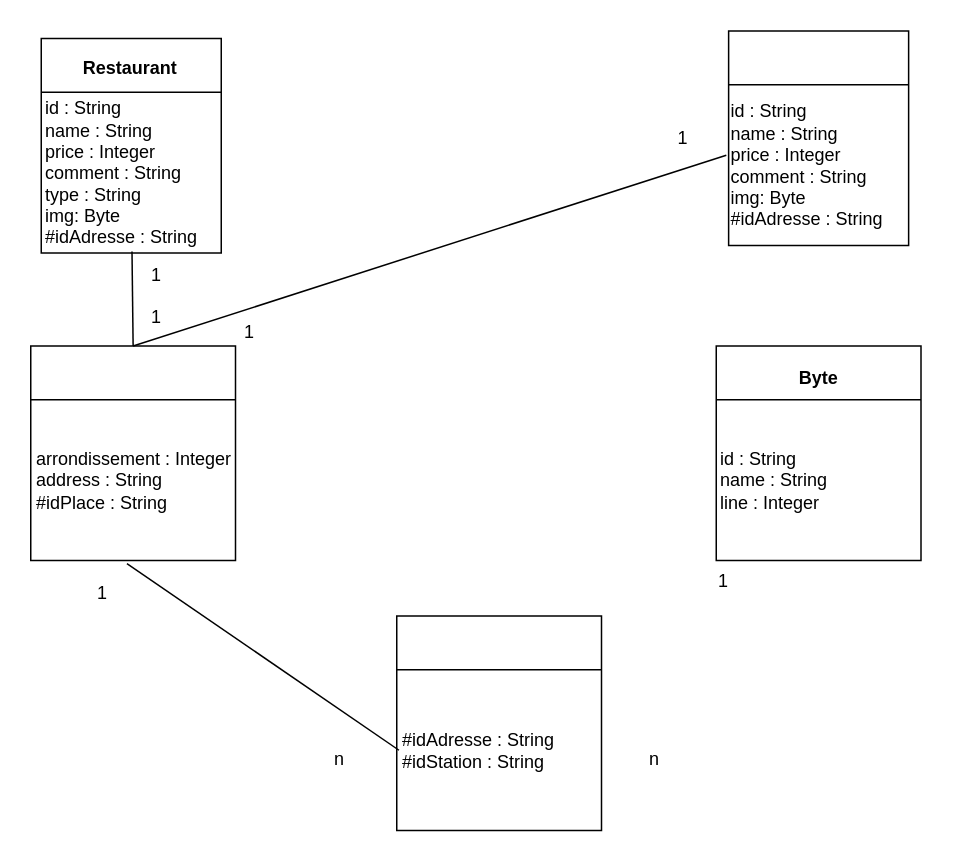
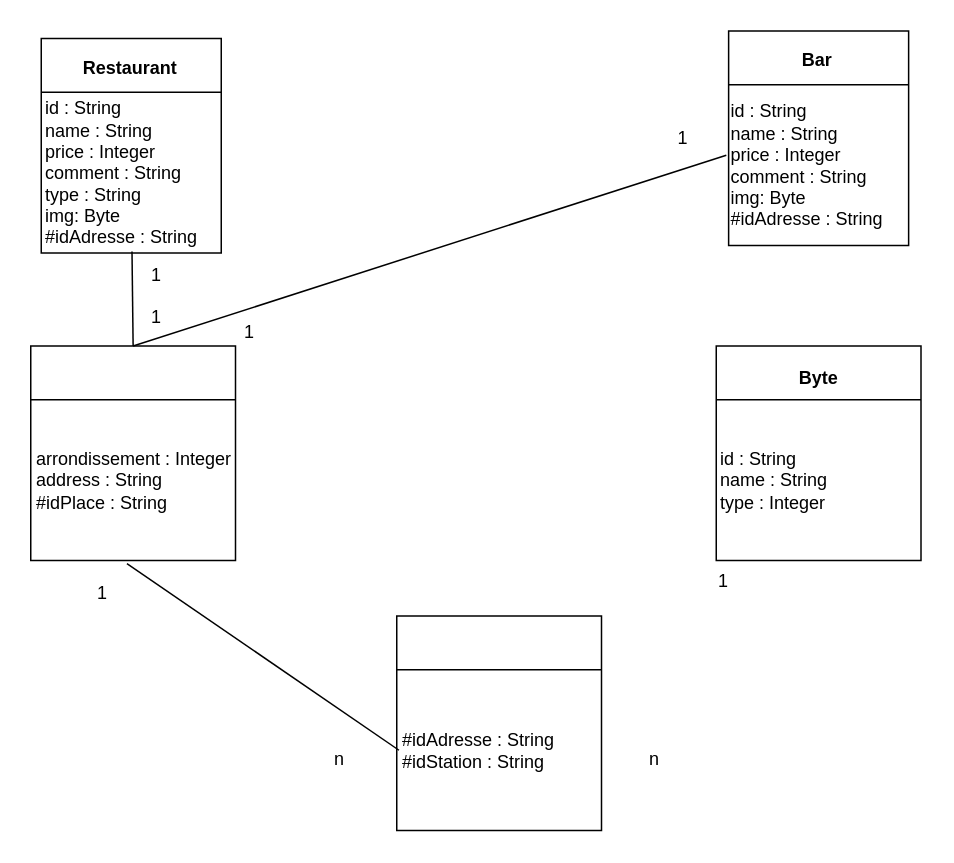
  <mxCell id="0" />
  <mxCell id="1" parent="0" />
  <mxCell id="2" value="" style="rounded=0;whiteSpace=wrap;html=1;" parent="1" vertex="1"><mxGeometry x="27" y="25" width="120" height="143" as="geometry" /></mxCell>
  <mxCell id="3" value="&lt;b&gt;Restaurant&lt;/b&gt;" style="text;html=1;strokeColor=none;fillColor=none;align=center;verticalAlign=middle;whiteSpace=wrap;rounded=0;" parent="1" vertex="1"><mxGeometry x="53" y="29" width="67" height="31" as="geometry" /></mxCell>
  <mxCell id="4" value="" style="endArrow=none;html=1;rounded=0;exitX=0;exitY=0.25;exitDx=0;exitDy=0;entryX=1;entryY=0.25;entryDx=0;entryDy=0;" parent="1" source="2" target="2" edge="1"><mxGeometry width="50" height="50" relative="1" as="geometry"><mxPoint x="60" y="289" as="sourcePoint" /><mxPoint x="110" y="239" as="targetPoint" /></mxGeometry></mxCell>
  <mxCell id="5" value="" style="rounded=0;whiteSpace=wrap;html=1;" parent="1" vertex="1"><mxGeometry x="485.25" y="20" width="120" height="143" as="geometry" /></mxCell>
+ <mxCell id="6" value="&lt;b&gt;Bar&lt;/b&gt;" style="text;html=1;strokeColor=none;fillColor=none;align=center;verticalAlign=middle;whiteSpace=wrap;rounded=0;" parent="1" vertex="1"><mxGeometry x="511.25" y="24" width="67" height="31" as="geometry" /></mxCell>
  <mxCell id="7" value="" style="endArrow=none;html=1;rounded=0;exitX=0;exitY=0.25;exitDx=0;exitDy=0;entryX=1;entryY=0.25;entryDx=0;entryDy=0;" parent="1" source="5" target="5" edge="1"><mxGeometry width="50" height="50" relative="1" as="geometry"><mxPoint x="518.25" y="284" as="sourcePoint" /><mxPoint x="568.25" y="234" as="targetPoint" /></mxGeometry></mxCell>
  <mxCell id="8" value="id : String&lt;br&gt;name : String&lt;br&gt;price : Integer&lt;br&gt;comment : String&lt;br&gt;type : String&lt;br&gt;img: Byte&lt;br&gt;#idAdresse : String" style="text;html=1;strokeColor=none;fillColor=none;align=left;verticalAlign=middle;whiteSpace=wrap;rounded=0;" parent="1" vertex="1"><mxGeometry x="28" y="62" width="119" height="105" as="geometry" /></mxCell>
  <mxCell id="9" value="id : String&lt;br&gt;name : String&lt;br&gt;price : Integer&lt;br&gt;comment : String&lt;br&gt;img: Byte&lt;br&gt;#idAdresse : String" style="text;html=1;strokeColor=none;fillColor=none;align=left;verticalAlign=middle;whiteSpace=wrap;rounded=0;" parent="1" vertex="1"><mxGeometry x="485.25" y="57" width="119" height="105" as="geometry" /></mxCell>
  <mxCell id="10" value="" style="rounded=0;whiteSpace=wrap;html=1;" parent="1" vertex="1"><mxGeometry x="20" y="230" width="136.5" height="143" as="geometry" /></mxCell>
  <mxCell id="11" value="" style="endArrow=none;html=1;rounded=0;exitX=0;exitY=0.25;exitDx=0;exitDy=0;entryX=1;entryY=0.25;entryDx=0;entryDy=0;" parent="1" source="10" target="10" edge="1"><mxGeometry width="50" height="50" relative="1" as="geometry"><mxPoint x="53" y="494" as="sourcePoint" /><mxPoint x="103" y="444" as="targetPoint" /></mxGeometry></mxCell>
  <mxCell id="12" value="arrondissement : Integer&lt;br&gt;address : String&lt;br&gt;#idPlace : String" style="text;html=1;strokeColor=none;fillColor=none;align=left;verticalAlign=middle;whiteSpace=wrap;rounded=0;" parent="1" vertex="1"><mxGeometry x="21.5" y="267" width="143" height="105" as="geometry" /></mxCell>
  <mxCell id="13" value="" style="rounded=0;whiteSpace=wrap;html=1;" parent="1" vertex="1"><mxGeometry x="477" y="230" width="136.5" height="143" as="geometry" /></mxCell>
  <mxCell id="14" value="&lt;b&gt;Byte&lt;/b&gt;" style="text;html=1;strokeColor=none;fillColor=none;align=center;verticalAlign=middle;whiteSpace=wrap;rounded=0;" parent="1" vertex="1"><mxGeometry x="511.75" y="236" width="67" height="31" as="geometry" /></mxCell>
  <mxCell id="15" value="" style="endArrow=none;html=1;rounded=0;exitX=0;exitY=0.25;exitDx=0;exitDy=0;entryX=1;entryY=0.25;entryDx=0;entryDy=0;" parent="1" source="13" target="13" edge="1"><mxGeometry width="50" height="50" relative="1" as="geometry"><mxPoint x="510" y="494" as="sourcePoint" /><mxPoint x="560" y="444" as="targetPoint" /></mxGeometry></mxCell>
- <mxCell id="16" value="id : String&lt;br&gt;name : String&lt;br&gt;line : Integer" style="text;html=1;strokeColor=none;fillColor=none;align=left;verticalAlign=middle;whiteSpace=wrap;rounded=0;" parent="1" vertex="1"><mxGeometry x="478" y="267" width="136" height="105" as="geometry" /></mxCell>
+ <mxCell id="16" value="id : String&lt;br&gt;name : String&lt;br&gt;type : Integer" style="text;html=1;strokeColor=none;fillColor=none;align=left;verticalAlign=middle;whiteSpace=wrap;rounded=0;" parent="1" vertex="1"><mxGeometry x="478" y="267" width="136" height="105" as="geometry" /></mxCell>
  <mxCell id="17" value="" style="rounded=0;whiteSpace=wrap;html=1;" parent="1" vertex="1"><mxGeometry x="264" y="410" width="136.5" height="143" as="geometry" /></mxCell>
  <mxCell id="18" value="" style="endArrow=none;html=1;rounded=0;exitX=0;exitY=0.25;exitDx=0;exitDy=0;entryX=1;entryY=0.25;entryDx=0;entryDy=0;" parent="1" source="17" target="17" edge="1"><mxGeometry width="50" height="50" relative="1" as="geometry"><mxPoint x="297" y="674" as="sourcePoint" /><mxPoint x="347" y="624" as="targetPoint" /></mxGeometry></mxCell>
  <mxCell id="19" value="#idAdresse : String&lt;br&gt;#idStation : String" style="text;html=1;strokeColor=none;fillColor=none;align=left;verticalAlign=middle;whiteSpace=wrap;rounded=0;" parent="1" vertex="1"><mxGeometry x="265.5" y="447" width="135" height="105" as="geometry" /></mxCell>
  <mxCell id="20" value="" style="endArrow=none;html=1;rounded=0;exitX=0.5;exitY=1;exitDx=0;exitDy=0;entryX=0.5;entryY=0;entryDx=0;entryDy=0;" parent="1" source="8" target="10" edge="1"><mxGeometry width="50" height="50" relative="1" as="geometry"><mxPoint x="306" y="290" as="sourcePoint" /><mxPoint x="356" y="240" as="targetPoint" /></mxGeometry></mxCell>
  <mxCell id="21" value="" style="endArrow=none;html=1;rounded=0;exitX=0.5;exitY=0;exitDx=0;exitDy=0;entryX=-0.013;entryY=0.436;entryDx=0;entryDy=0;entryPerimeter=0;" parent="1" source="10" target="9" edge="1"><mxGeometry width="50" height="50" relative="1" as="geometry"><mxPoint x="306" y="290" as="sourcePoint" /><mxPoint x="356" y="240" as="targetPoint" /></mxGeometry></mxCell>
  <mxCell id="22" value="" style="endArrow=none;html=1;rounded=0;exitX=0.438;exitY=1.029;exitDx=0;exitDy=0;exitPerimeter=0;entryX=0;entryY=0.5;entryDx=0;entryDy=0;" parent="1" source="12" target="19" edge="1"><mxGeometry width="50" height="50" relative="1" as="geometry"><mxPoint x="306" y="276" as="sourcePoint" /><mxPoint x="356" y="226" as="targetPoint" /></mxGeometry></mxCell>
  <mxCell id="23" value="1" style="text;html=1;strokeColor=none;fillColor=none;align=center;verticalAlign=middle;whiteSpace=wrap;rounded=0;" parent="1" vertex="1"><mxGeometry x="74" y="168" width="60" height="30" as="geometry" /></mxCell>
  <mxCell id="24" value="1" style="text;html=1;strokeColor=none;fillColor=none;align=center;verticalAlign=middle;whiteSpace=wrap;rounded=0;" parent="1" vertex="1"><mxGeometry x="74" y="196" width="60" height="30" as="geometry" /></mxCell>
  <mxCell id="25" value="1" style="text;html=1;strokeColor=none;fillColor=none;align=center;verticalAlign=middle;whiteSpace=wrap;rounded=0;" parent="1" vertex="1"><mxGeometry x="136" y="206" width="60" height="30" as="geometry" /></mxCell>
  <mxCell id="26" value="1" style="text;html=1;strokeColor=none;fillColor=none;align=center;verticalAlign=middle;whiteSpace=wrap;rounded=0;" parent="1" vertex="1"><mxGeometry x="425.25" y="76.5" width="60" height="30" as="geometry" /></mxCell>
  <mxCell id="27" value="1" style="text;html=1;strokeColor=none;fillColor=none;align=center;verticalAlign=middle;whiteSpace=wrap;rounded=0;" parent="1" vertex="1"><mxGeometry x="38" y="380" width="60" height="30" as="geometry" /></mxCell>
  <mxCell id="28" value="n" style="text;html=1;strokeColor=none;fillColor=none;align=center;verticalAlign=middle;whiteSpace=wrap;rounded=0;" parent="1" vertex="1"><mxGeometry x="196" y="491" width="60" height="30" as="geometry" /></mxCell>
  <mxCell id="29" value="n" style="text;html=1;strokeColor=none;fillColor=none;align=center;verticalAlign=middle;whiteSpace=wrap;rounded=0;" parent="1" vertex="1"><mxGeometry x="406" y="491" width="60" height="30" as="geometry" /></mxCell>
  <mxCell id="30" value="1" style="text;html=1;strokeColor=none;fillColor=none;align=center;verticalAlign=middle;whiteSpace=wrap;rounded=0;" parent="1" vertex="1"><mxGeometry x="451.75" y="372" width="60" height="30" as="geometry" /></mxCell>
